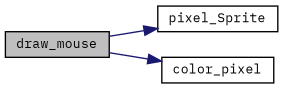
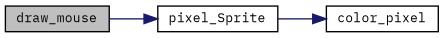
  digraph {
    fontname="IBM Plex Mono"
    rankdir=LR
    node [color=black fillcolor=white fontname="IBM Plex Mono" fontsize=10 shape=record style=filled]
    edge [color=midnightblue fontname="IBM Plex Mono" fontsize=10 labelfontname=Helvetica labelfontsize=10 style=solid]
    n1 [fillcolor=grey75 fontcolor=black height=0.2 label=draw_mouse width=0.4]
    n2 [height=0.2 label=pixel_Sprite width=0.4]
    n3 [height=0.2 label=color_pixel width=0.4]
    n1 -> n2
-   n1 -> n3
+   n2 -> n3
  }
